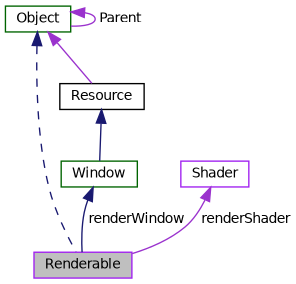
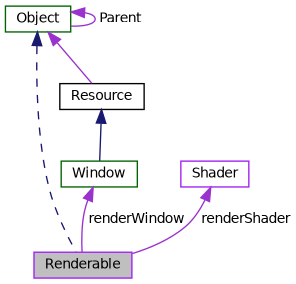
  digraph {
    node [color=purple fillcolor=white fontname=Helvetica fontsize=10 shape=record style=filled]
    edge [color=darkorchid3 dir=back fontname=Helvetica fontsize=10 labelfontname=Helvetica labelfontsize=10 style=solid]
    n1 [fillcolor=grey75 fontcolor=black height=0.2 label=Renderable width=0.4]
    n2 [color=darkgreen height=0.2 label=Object width=0.4]
    n3 [color=black height=0.2 label=Resource width=0.4]
    n4 [color=darkgreen height=0.2 label=Window width=0.4]
    n5 [height=0.2 label=Shader width=0.4]
    n2 -> n1 [color=midnightblue style=dashed]
    n2 -> n2 [label=" Parent"]
    n2 -> n3
    n3 -> n4 [color=midnightblue]
-   n4 -> n1 [color=midnightblue label=" renderWindow"]
+   n4 -> n1 [label=" renderWindow"]
    n5 -> n1 [label=" renderShader"]
  }
